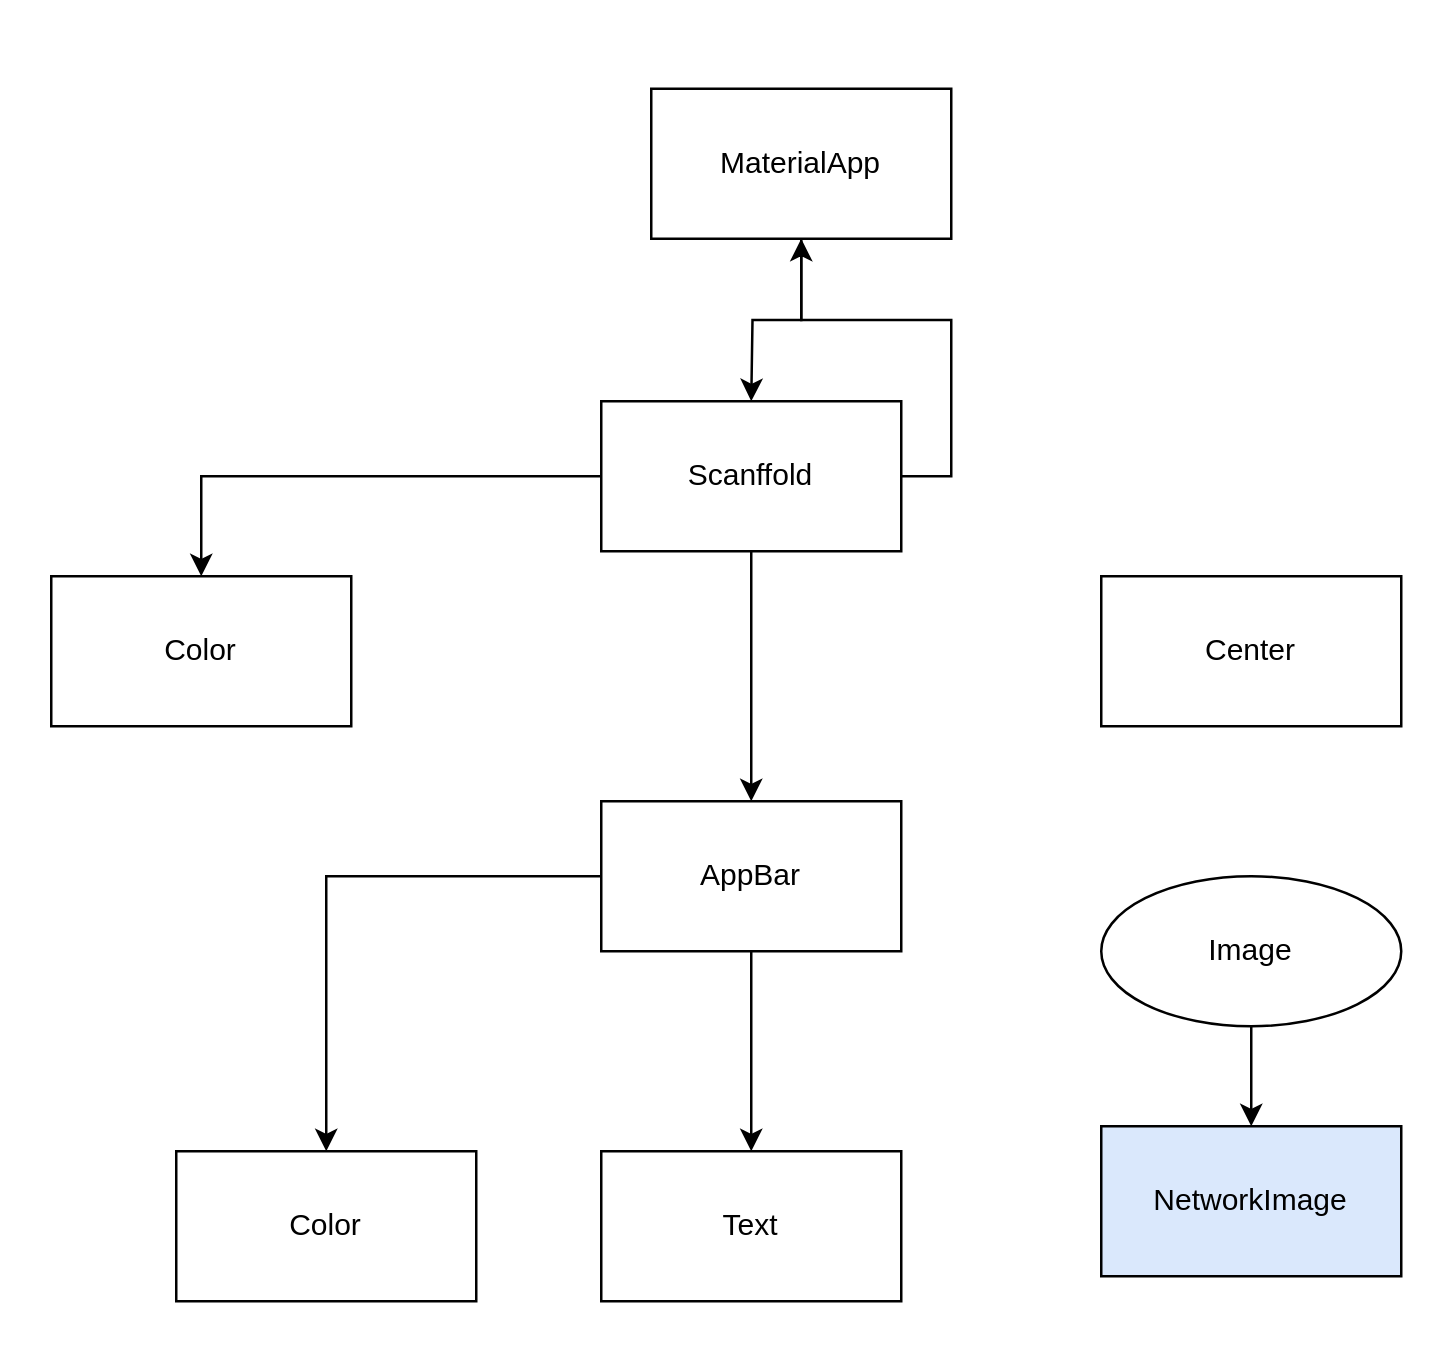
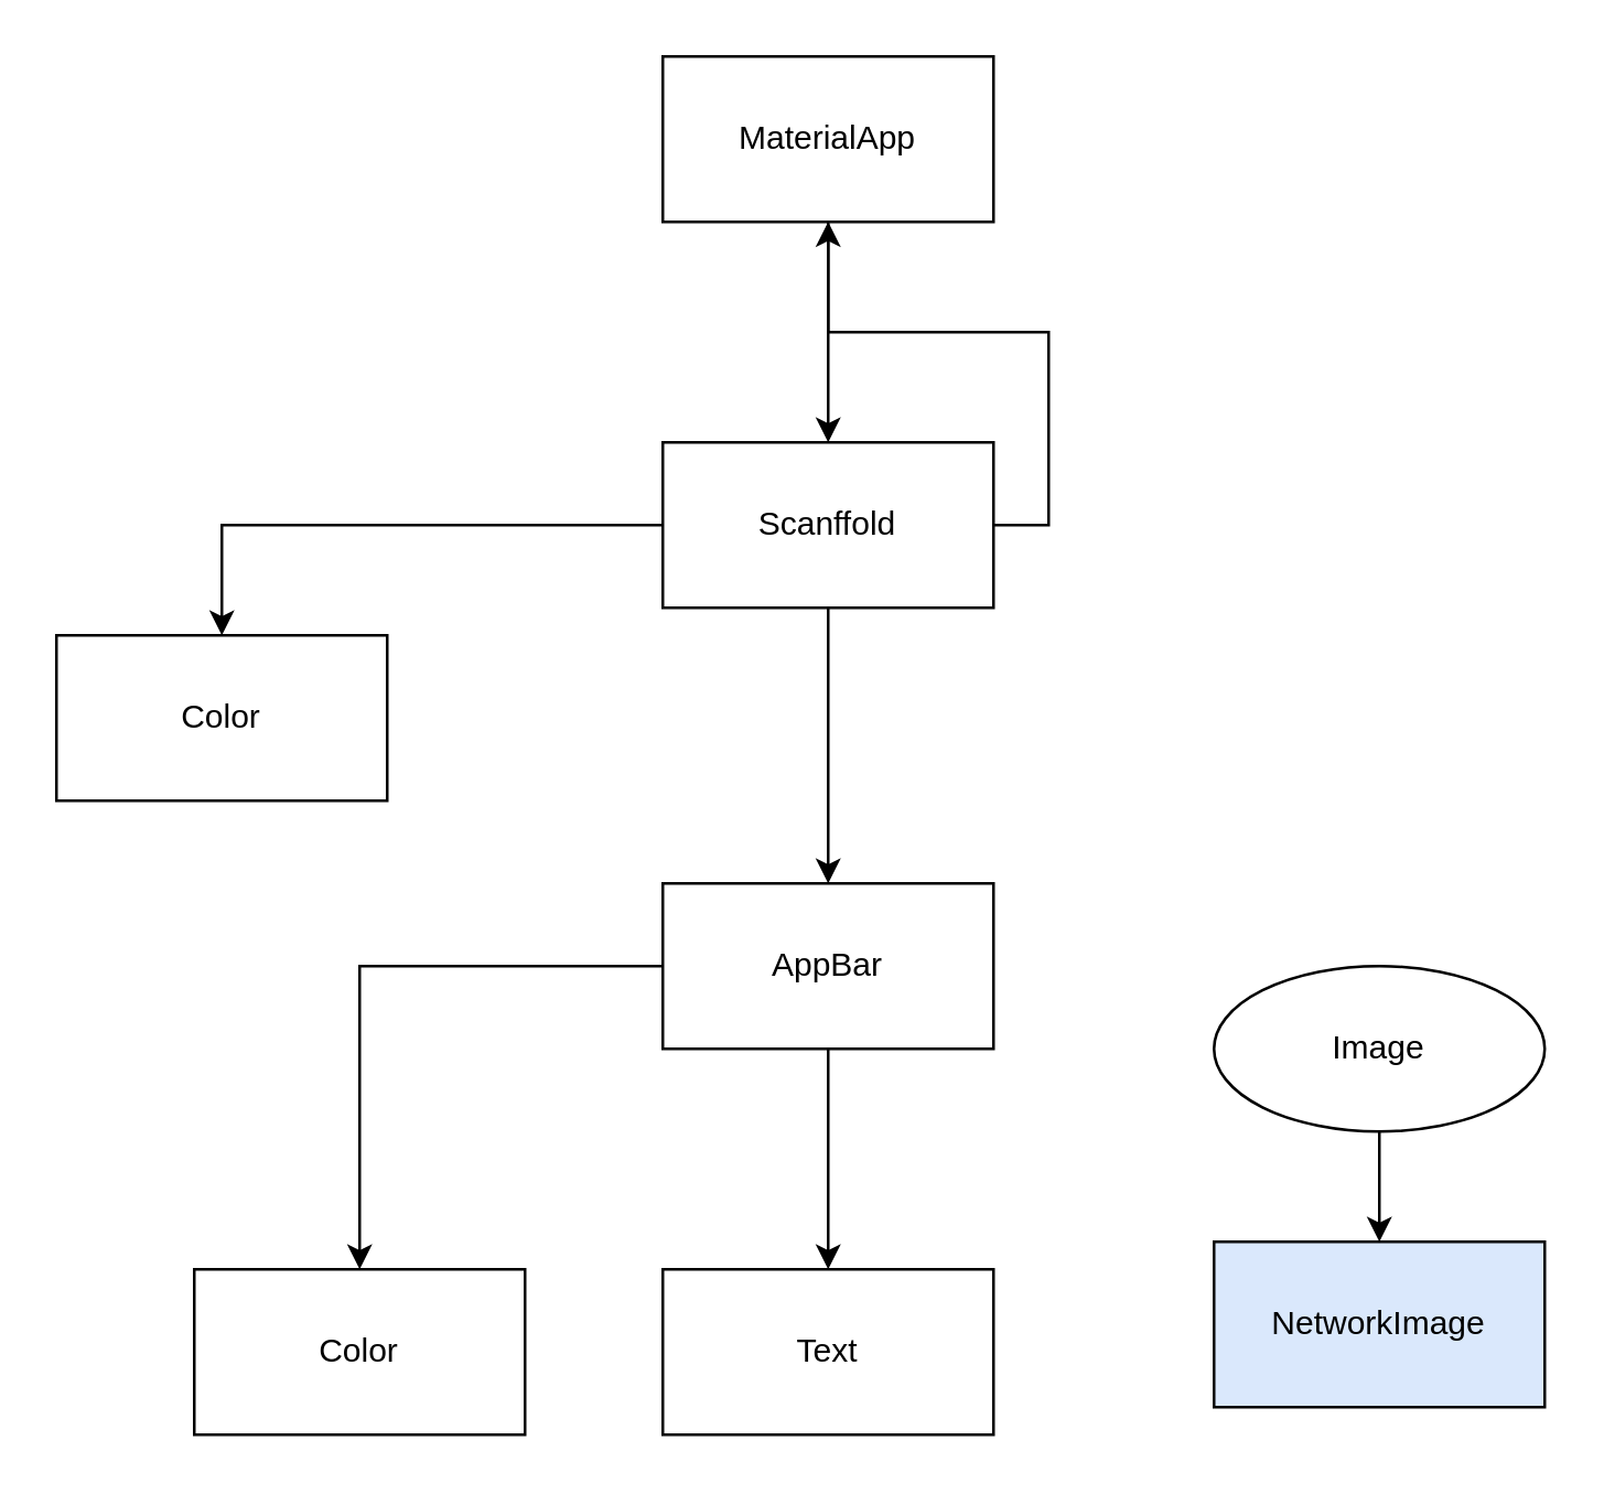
  <mxCell id="0" />
  <mxCell id="1" parent="0" />
  <mxCell id="2" style="edgeStyle=orthogonalEdgeStyle;rounded=0;orthogonalLoop=1;jettySize=auto;html=1;exitX=0.5;exitY=1;exitDx=0;exitDy=0;" edge="1" parent="1" source="3"><mxGeometry relative="1" as="geometry"><mxPoint x="300" y="160" as="targetPoint" /></mxGeometry></mxCell>
- <mxCell id="3" value="MaterialApp" style="rounded=0;whiteSpace=wrap;html=1;" vertex="1" parent="1"><mxGeometry x="260" y="35" width="120" height="60" as="geometry" /></mxCell>
+ <mxCell id="3" value="MaterialApp" style="rounded=0;whiteSpace=wrap;html=1;" vertex="1" parent="1"><mxGeometry x="240" y="20" width="120" height="60" as="geometry" /></mxCell>
  <mxCell id="4" style="edgeStyle=orthogonalEdgeStyle;rounded=0;orthogonalLoop=1;jettySize=auto;html=1;exitX=0;exitY=0.5;exitDx=0;exitDy=0;" edge="1" parent="1" source="7" target="8"><mxGeometry relative="1" as="geometry" /></mxCell>
  <mxCell id="5" style="edgeStyle=orthogonalEdgeStyle;rounded=0;orthogonalLoop=1;jettySize=auto;html=1;exitX=0.5;exitY=1;exitDx=0;exitDy=0;entryX=0.5;entryY=0;entryDx=0;entryDy=0;" edge="1" parent="1" source="7" target="12"><mxGeometry relative="1" as="geometry"><mxPoint x="200" y="270" as="targetPoint" /></mxGeometry></mxCell>
  <mxCell id="6" style="edgeStyle=orthogonalEdgeStyle;rounded=0;orthogonalLoop=1;jettySize=auto;html=1;exitX=1;exitY=0.5;exitDx=0;exitDy=0;" edge="1" parent="1" source="7" target="3"><mxGeometry relative="1" as="geometry" /></mxCell>
  <mxCell id="7" value="Scanffold" style="rounded=0;whiteSpace=wrap;html=1;" vertex="1" parent="1"><mxGeometry x="240" y="160" width="120" height="60" as="geometry" /></mxCell>
  <mxCell id="8" value="Color" style="rounded=0;whiteSpace=wrap;html=1;" vertex="1" parent="1"><mxGeometry x="20" y="230" width="120" height="60" as="geometry" /></mxCell>
- <mxCell id="9" value="Center&lt;br&gt;" style="rounded=0;whiteSpace=wrap;html=1;" vertex="1" parent="1"><mxGeometry x="440" y="230" width="120" height="60" as="geometry" /></mxCell>
  <mxCell id="10" style="edgeStyle=orthogonalEdgeStyle;rounded=0;orthogonalLoop=1;jettySize=auto;html=1;exitX=0.5;exitY=1;exitDx=0;exitDy=0;entryX=0.5;entryY=0;entryDx=0;entryDy=0;" edge="1" parent="1" source="12" target="16"><mxGeometry relative="1" as="geometry" /></mxCell>
  <mxCell id="11" style="edgeStyle=orthogonalEdgeStyle;rounded=0;orthogonalLoop=1;jettySize=auto;html=1;exitX=0;exitY=0.5;exitDx=0;exitDy=0;" edge="1" parent="1" source="12" target="17"><mxGeometry relative="1" as="geometry" /></mxCell>
  <mxCell id="12" value="AppBar" style="rounded=0;whiteSpace=wrap;html=1;" vertex="1" parent="1"><mxGeometry x="240" y="320" width="120" height="60" as="geometry" /></mxCell>
  <mxCell id="13" style="edgeStyle=orthogonalEdgeStyle;rounded=0;orthogonalLoop=1;jettySize=auto;html=1;exitX=0.5;exitY=1;exitDx=0;exitDy=0;" edge="1" parent="1" source="14" target="15"><mxGeometry relative="1" as="geometry" /></mxCell>
  <mxCell id="14" value="Image" style="ellipse;whiteSpace=wrap;html=1;" vertex="1" parent="1"><mxGeometry x="440" y="350" width="120" height="60" as="geometry" /></mxCell>
  <mxCell id="15" value="NetworkImage" style="rounded=0;whiteSpace=wrap;html=1;fillColor=#dae8fc;" vertex="1" parent="1"><mxGeometry x="440" y="450" width="120" height="60" as="geometry" /></mxCell>
  <mxCell id="16" value="Text" style="rounded=0;whiteSpace=wrap;html=1;" vertex="1" parent="1"><mxGeometry x="240" y="460" width="120" height="60" as="geometry" /></mxCell>
  <mxCell id="17" value="Color" style="rounded=0;whiteSpace=wrap;html=1;" vertex="1" parent="1"><mxGeometry x="70" y="460" width="120" height="60" as="geometry" /></mxCell>
